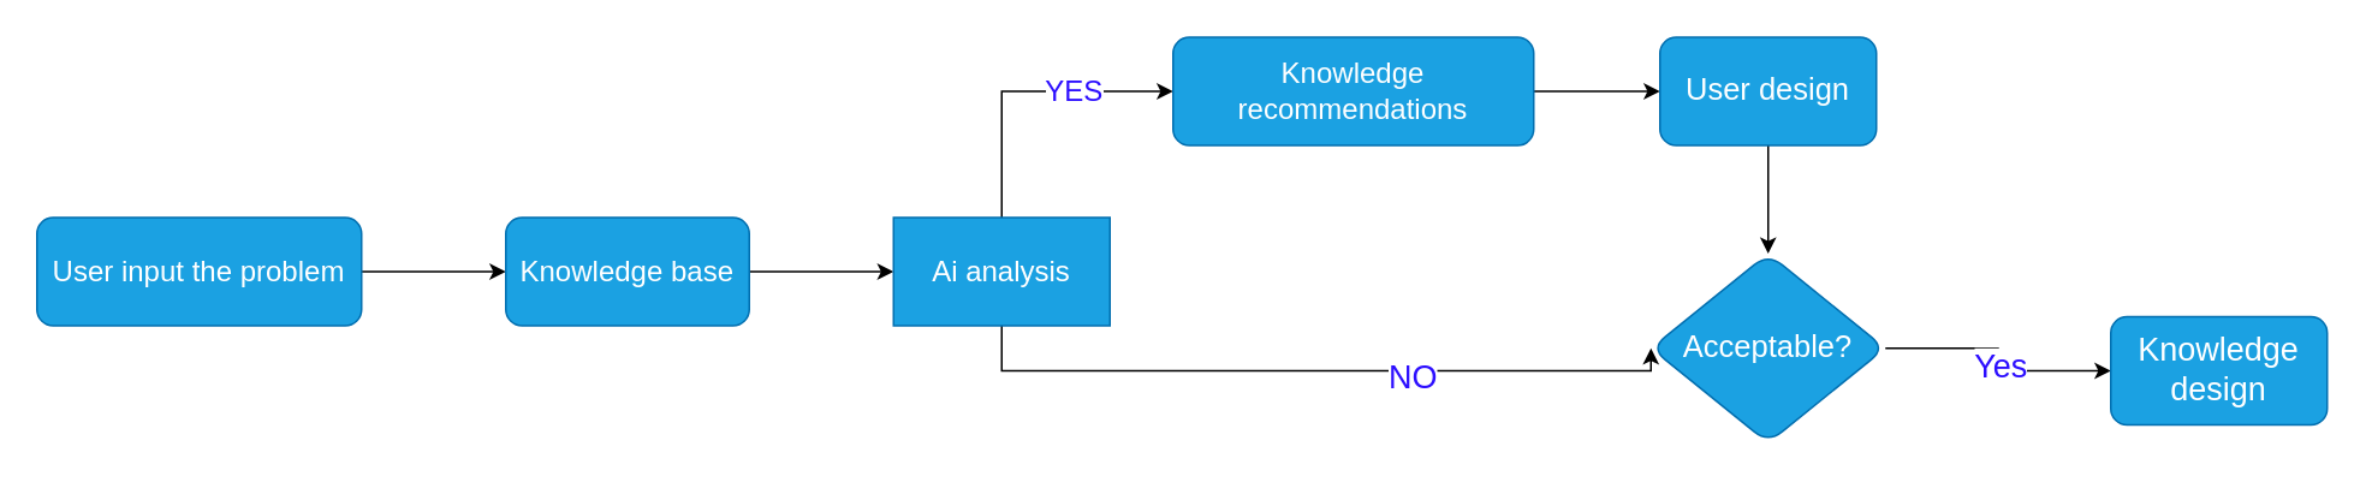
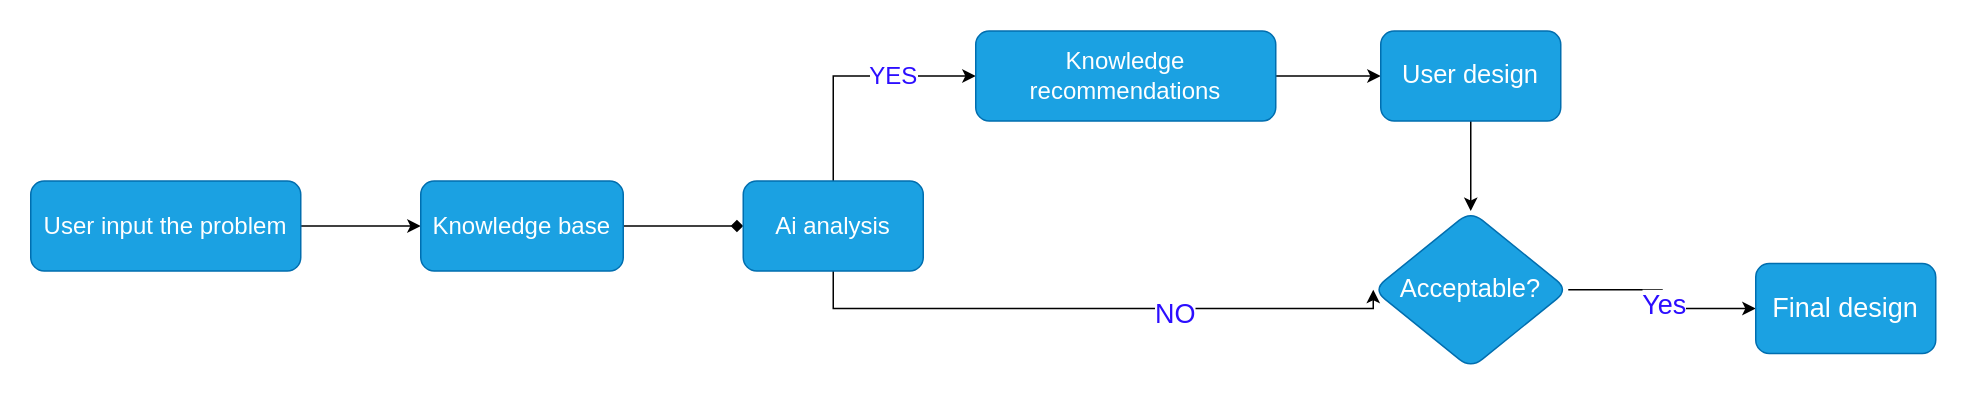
  <mxCell id="0" />
  <mxCell id="1" parent="0" />
  <mxCell id="2" value="" style="edgeStyle=orthogonalEdgeStyle;rounded=0;orthogonalLoop=1;jettySize=auto;html=1;" edge="1" parent="1" source="3" target="5"><mxGeometry relative="1" as="geometry" /></mxCell>
  <mxCell id="3" value="User input the problem" style="rounded=1;whiteSpace=wrap;html=1;fontSize=16;fillColor=#1ba1e2;fontColor=#ffffff;strokeColor=#006EAF;" vertex="1" parent="1"><mxGeometry x="20" y="120" width="180" height="60" as="geometry" /></mxCell>
- <mxCell id="4" value="" style="edgeStyle=orthogonalEdgeStyle;rounded=0;orthogonalLoop=1;jettySize=auto;html=1;" edge="1" parent="1" source="5" target="10"><mxGeometry relative="1" as="geometry" /></mxCell>
+ <mxCell id="4" value="" style="edgeStyle=orthogonalEdgeStyle;rounded=0;orthogonalLoop=1;jettySize=auto;html=1;endArrow=diamond;" edge="1" parent="1" source="5" target="10"><mxGeometry relative="1" as="geometry" /></mxCell>
  <mxCell id="5" value="&lt;font style=&quot;font-size: 16px;&quot;&gt;Knowledge base&lt;/font&gt;" style="whiteSpace=wrap;html=1;rounded=1;fillColor=#1ba1e2;fontColor=#ffffff;strokeColor=#006EAF;" vertex="1" parent="1"><mxGeometry x="280" y="120" width="135" height="60" as="geometry" /></mxCell>
  <mxCell id="6" value="" style="edgeStyle=orthogonalEdgeStyle;rounded=0;orthogonalLoop=1;jettySize=auto;html=1;entryX=0;entryY=0.5;entryDx=0;entryDy=0;" edge="1" parent="1" source="10" target="12"><mxGeometry relative="1" as="geometry"><Array as="points"><mxPoint x="555" y="50" /></Array></mxGeometry></mxCell>
  <mxCell id="7" value="YES" style="edgeLabel;html=1;align=center;verticalAlign=middle;resizable=0;points=[];fontSize=16;fontColor=#2C0EFF;" vertex="1" connectable="0" parent="6"><mxGeometry x="0.316" y="1" relative="1" as="geometry"><mxPoint as="offset" /></mxGeometry></mxCell>
  <mxCell id="8" style="edgeStyle=orthogonalEdgeStyle;rounded=0;orthogonalLoop=1;jettySize=auto;html=1;entryX=0;entryY=0.5;entryDx=0;entryDy=0;strokeWidth=1;fontSize=16;" edge="1" parent="1" source="10" target="17"><mxGeometry relative="1" as="geometry"><Array as="points"><mxPoint x="555" y="205" /></Array></mxGeometry></mxCell>
  <mxCell id="9" value="NO" style="edgeLabel;html=1;align=center;verticalAlign=middle;resizable=0;points=[];fontSize=18;fontColor=#2C0EFF;" vertex="1" connectable="0" parent="8"><mxGeometry x="0.275" y="-3" relative="1" as="geometry"><mxPoint x="-1" as="offset" /></mxGeometry></mxCell>
- <mxCell id="10" value="&lt;font style=&quot;font-size: 16px;&quot;&gt;Ai analysis&lt;/font&gt;" style="whiteSpace=wrap;html=1;fillColor=#1ba1e2;fontColor=#ffffff;strokeColor=#006EAF;rounded=0;" vertex="1" parent="1"><mxGeometry x="495" y="120" width="120" height="60" as="geometry" /></mxCell>
+ <mxCell id="10" value="&lt;font style=&quot;font-size: 16px;&quot;&gt;Ai analysis&lt;/font&gt;" style="whiteSpace=wrap;html=1;rounded=1;fillColor=#1ba1e2;fontColor=#ffffff;strokeColor=#006EAF;" vertex="1" parent="1"><mxGeometry x="495" y="120" width="120" height="60" as="geometry" /></mxCell>
  <mxCell id="11" value="" style="edgeStyle=orthogonalEdgeStyle;rounded=0;orthogonalLoop=1;jettySize=auto;html=1;" edge="1" parent="1" source="12" target="14"><mxGeometry relative="1" as="geometry" /></mxCell>
  <mxCell id="12" value="&lt;font style=&quot;font-size: 16px;&quot;&gt;Knowledge recommendations&lt;/font&gt;" style="whiteSpace=wrap;html=1;rounded=1;fillColor=#1ba1e2;fontColor=#ffffff;strokeColor=#006EAF;" vertex="1" parent="1"><mxGeometry x="650" y="20" width="200" height="60" as="geometry" /></mxCell>
  <mxCell id="13" value="" style="edgeStyle=orthogonalEdgeStyle;rounded=0;orthogonalLoop=1;jettySize=auto;html=1;" edge="1" parent="1" source="14" target="17"><mxGeometry relative="1" as="geometry" /></mxCell>
  <mxCell id="14" value="&lt;font style=&quot;font-size: 17px;&quot;&gt;User design&lt;/font&gt;" style="whiteSpace=wrap;html=1;rounded=1;fillColor=#1ba1e2;fontColor=#ffffff;strokeColor=#006EAF;" vertex="1" parent="1"><mxGeometry x="920" y="20" width="120" height="60" as="geometry" /></mxCell>
  <mxCell id="15" value="" style="edgeStyle=orthogonalEdgeStyle;rounded=0;orthogonalLoop=1;jettySize=auto;html=1;" edge="1" parent="1" source="17" target="18"><mxGeometry relative="1" as="geometry" /></mxCell>
  <mxCell id="16" value="&lt;font style=&quot;color: rgb(44, 14, 255);&quot;&gt;Yes&lt;/font&gt;" style="edgeLabel;html=1;align=center;verticalAlign=middle;resizable=0;points=[];fontSize=18;" vertex="1" connectable="0" parent="15"><mxGeometry x="0.04" y="1" relative="1" as="geometry"><mxPoint as="offset" /></mxGeometry></mxCell>
  <mxCell id="17" value="&lt;font style=&quot;font-size: 17px;&quot;&gt;Acceptable?&lt;/font&gt;" style="rhombus;whiteSpace=wrap;html=1;rounded=1;fillColor=#1ba1e2;fontColor=#ffffff;strokeColor=#006EAF;" vertex="1" parent="1"><mxGeometry x="915" y="140" width="130" height="105" as="geometry" /></mxCell>
- <mxCell id="18" value="&lt;font style=&quot;font-size: 18px;&quot;&gt;Knowledge design&lt;/font&gt;" style="whiteSpace=wrap;html=1;rounded=1;fillColor=#1ba1e2;fontColor=#ffffff;strokeColor=#006EAF;" vertex="1" parent="1"><mxGeometry x="1170" y="175" width="120" height="60" as="geometry" /></mxCell>
+ <mxCell id="18" value="&lt;font style=&quot;font-size: 18px;&quot;&gt;Final design&lt;/font&gt;" style="whiteSpace=wrap;html=1;rounded=1;fillColor=#1ba1e2;fontColor=#ffffff;strokeColor=#006EAF;" vertex="1" parent="1"><mxGeometry x="1170" y="175" width="120" height="60" as="geometry" /></mxCell>
